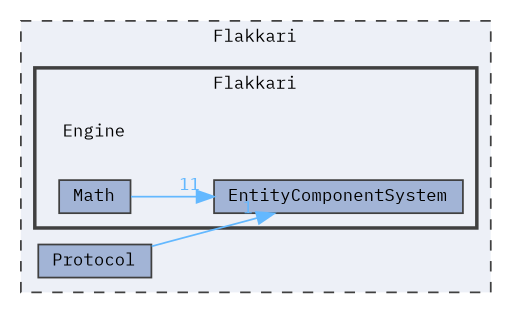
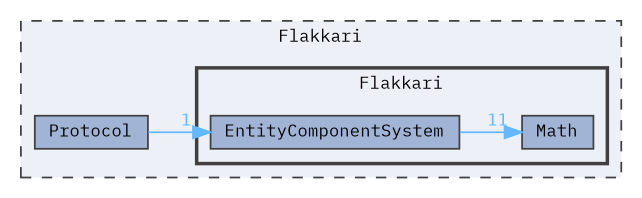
  digraph {
    compound=true
    fontname="IBM Plex Mono"
    rankdir=LR
    node [fontname="IBM Plex Mono" fontsize=10 shape=box color=grey25 fillcolor="#a2b4d6" style=filled]
    edge [color=steelblue1 fontcolor=steelblue1 fontname="IBM Plex Mono" fontsize=10 labeldistance=1.5 labelfontname=Helvetica labelfontsize=10]
-   n1 [height=0.2 label=Engine shape=plaintext width=0.4 color="" fillcolor="" style=""]
    n2 [height=0.2 label=EntityComponentSystem width=0.4]
    n3 [height=0.2 label=Math width=0.4]
    n4 [height=0.2 label=Protocol width=0.4]
    subgraph cluster_1 {
      bgcolor="#edf0f7"
      fontsize=10
      label=Flakkari
      pencolor=grey25
      style="filled,dashed"
      n4
      subgraph cluster_2 {
        bgcolor="#edf0f7"
        fontsize=10
        label=Flakkari
        pencolor=grey25
        style="filled,bold"
-       n1
        n2
        n3
      }
    }
-   n3 -> n2 [headlabel=11]
+   n2 -> n3 [headlabel=11]
    n4 -> n2 [headlabel=1]
  }
